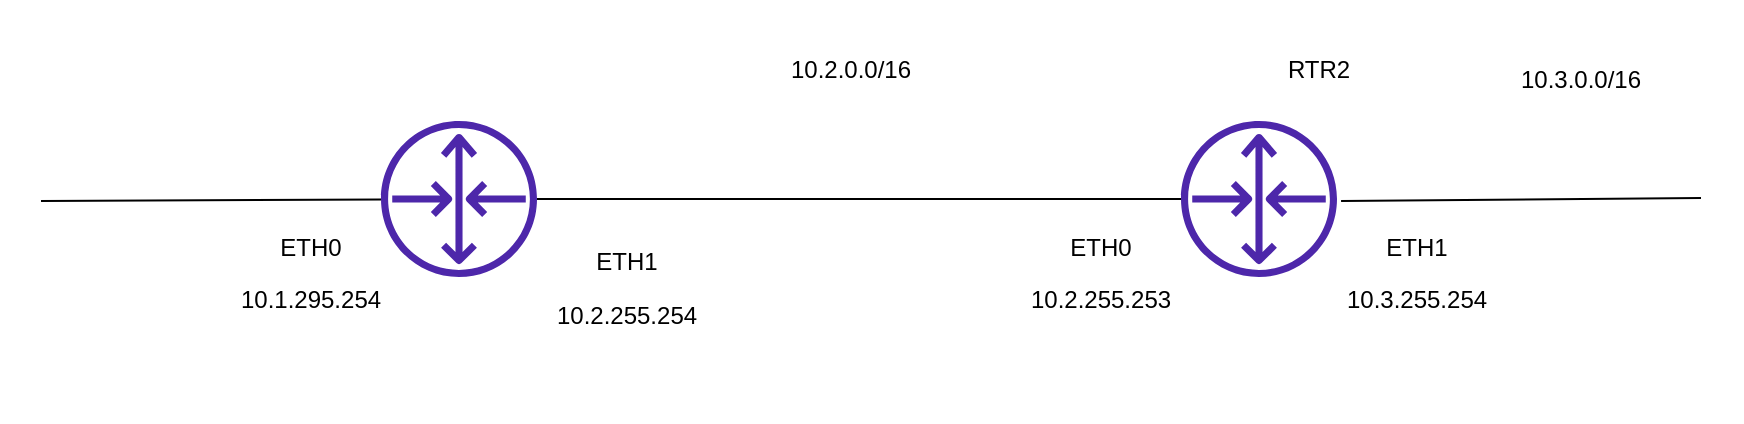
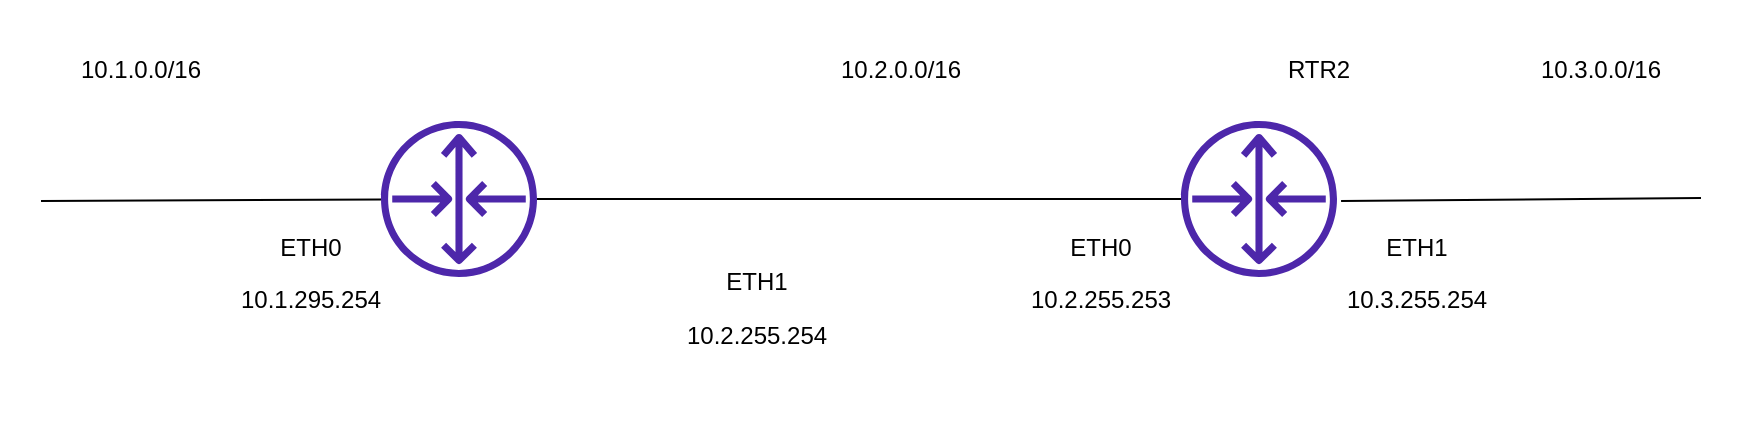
  <mxCell id="0" />
  <mxCell id="1" parent="0" />
  <mxCell id="2" value="" style="sketch=0;outlineConnect=0;fontColor=#232F3E;gradientColor=none;fillColor=#4D27AA;strokeColor=none;dashed=0;verticalLabelPosition=bottom;verticalAlign=top;align=center;html=1;fontSize=12;fontStyle=0;aspect=fixed;pointerEvents=1;shape=mxgraph.aws4.router;" vertex="1" parent="1"><mxGeometry x="190" y="60" width="78" height="78" as="geometry" /></mxCell>
  <mxCell id="3" value="" style="sketch=0;outlineConnect=0;fontColor=#232F3E;gradientColor=none;fillColor=#4D27AA;strokeColor=none;dashed=0;verticalLabelPosition=bottom;verticalAlign=top;align=center;html=1;fontSize=12;fontStyle=0;aspect=fixed;pointerEvents=1;shape=mxgraph.aws4.router;" vertex="1" parent="1"><mxGeometry x="590" y="60" width="78" height="78" as="geometry" /></mxCell>
  <mxCell id="4" value="" style="endArrow=none;html=1;rounded=0;" edge="1" parent="1" source="2" target="3"><mxGeometry width="50" height="50" relative="1" as="geometry"><mxPoint x="660" y="200" as="sourcePoint" /><mxPoint x="710" y="150" as="targetPoint" /></mxGeometry></mxCell>
  <mxCell id="5" value="" style="endArrow=none;html=1;rounded=0;" edge="1" parent="1" target="2"><mxGeometry width="50" height="50" relative="1" as="geometry"><mxPoint y="100" as="sourcePoint" x="20" /><mxPoint x="710" y="150" as="targetPoint" /></mxGeometry></mxCell>
  <mxCell id="6" value="" style="endArrow=none;html=1;rounded=0;exitX=1.026;exitY=0.513;exitDx=0;exitDy=0;exitPerimeter=0;" edge="1" parent="1" source="3"><mxGeometry width="50" height="50" relative="1" as="geometry"><mxPoint x="680" y="99.26" as="sourcePoint" /><mxPoint x="850" y="98.447" as="targetPoint" /></mxGeometry></mxCell>
+ <mxCell id="7" value="10.1.0.0/16" style="text;html=1;align=center;verticalAlign=middle;resizable=0;points=[];autosize=1;strokeColor=none;fillColor=none;" vertex="1" parent="1"><mxGeometry x="30" y="20" width="80" height="30" as="geometry" /></mxCell>
  <mxCell id="8" value="RTR2" style="text;html=1;align=center;verticalAlign=middle;resizable=0;points=[];autosize=1;strokeColor=none;fillColor=none;" vertex="1" parent="1"><mxGeometry x="634" y="20" width="50" height="30" as="geometry" /></mxCell>
- <mxCell id="9" value="10.2.0.0/16" style="text;html=1;align=center;verticalAlign=middle;resizable=0;points=[];autosize=1;strokeColor=none;fillColor=none;" vertex="1" parent="1"><mxGeometry x="385" y="20" width="80" height="30" as="geometry" /></mxCell>
- <mxCell id="10" value="10.3.0.0/16" style="text;html=1;align=center;verticalAlign=middle;resizable=0;points=[];autosize=1;strokeColor=none;fillColor=none;" vertex="1" parent="1"><mxGeometry x="750" y="25" width="80" height="30" as="geometry" /></mxCell>
+ <mxCell id="9" value="10.2.0.0/16" style="text;html=1;align=center;verticalAlign=middle;resizable=0;points=[];autosize=1;strokeColor=none;fillColor=none;" vertex="1" parent="1"><mxGeometry x="410" y="20" width="80" height="30" as="geometry" /></mxCell>
+ <mxCell id="10" value="10.3.0.0/16" style="text;html=1;align=center;verticalAlign=middle;resizable=0;points=[];autosize=1;strokeColor=none;fillColor=none;" vertex="1" parent="1"><mxGeometry x="760" y="20" width="80" height="30" as="geometry" /></mxCell>
  <mxCell id="11" value="&lt;div&gt;ETH0&lt;p&gt;10.1.295.254&lt;/p&gt;&lt;br&gt;&lt;/div&gt;" style="text;html=1;align=center;verticalAlign=middle;resizable=0;points=[];autosize=1;strokeColor=none;fillColor=none;" vertex="1" parent="1"><mxGeometry x="110" y="110" width="90" height="80" as="geometry" /></mxCell>
- <mxCell id="12" value="&lt;div&gt;ETH1&lt;p&gt;10.2.255.254&lt;/p&gt;&lt;/div&gt;" style="text;html=1;align=center;verticalAlign=middle;resizable=0;points=[];autosize=1;strokeColor=none;fillColor=none;" vertex="1" parent="1"><mxGeometry x="268" y="115" width="90" height="70" as="geometry" /></mxCell>
+ <mxCell id="12" value="&lt;div&gt;ETH1&lt;p&gt;10.2.255.254&lt;/p&gt;&lt;/div&gt;" style="text;html=1;align=center;verticalAlign=middle;resizable=0;points=[];autosize=1;strokeColor=none;fillColor=none;" vertex="1" parent="1"><mxGeometry x="333" y="125" width="90" height="70" as="geometry" /></mxCell>
  <mxCell id="13" value="&lt;div&gt;ETH0&lt;p&gt;10.2.255.253&lt;/p&gt;&lt;br/&gt;&lt;/div&gt;" style="text;html=1;align=center;verticalAlign=middle;resizable=0;points=[];autosize=1;strokeColor=none;fillColor=none;" vertex="1" parent="1"><mxGeometry x="505" y="110" width="90" height="80" as="geometry" /></mxCell>
  <mxCell id="14" value="&lt;div&gt;ETH1&lt;p&gt;10.3.255.254&lt;/p&gt;&lt;br&gt;&lt;/div&gt;" style="text;html=1;align=center;verticalAlign=middle;resizable=0;points=[];autosize=1;strokeColor=none;fillColor=none;" vertex="1" parent="1"><mxGeometry x="663" y="110" width="90" height="80" as="geometry" /></mxCell>
